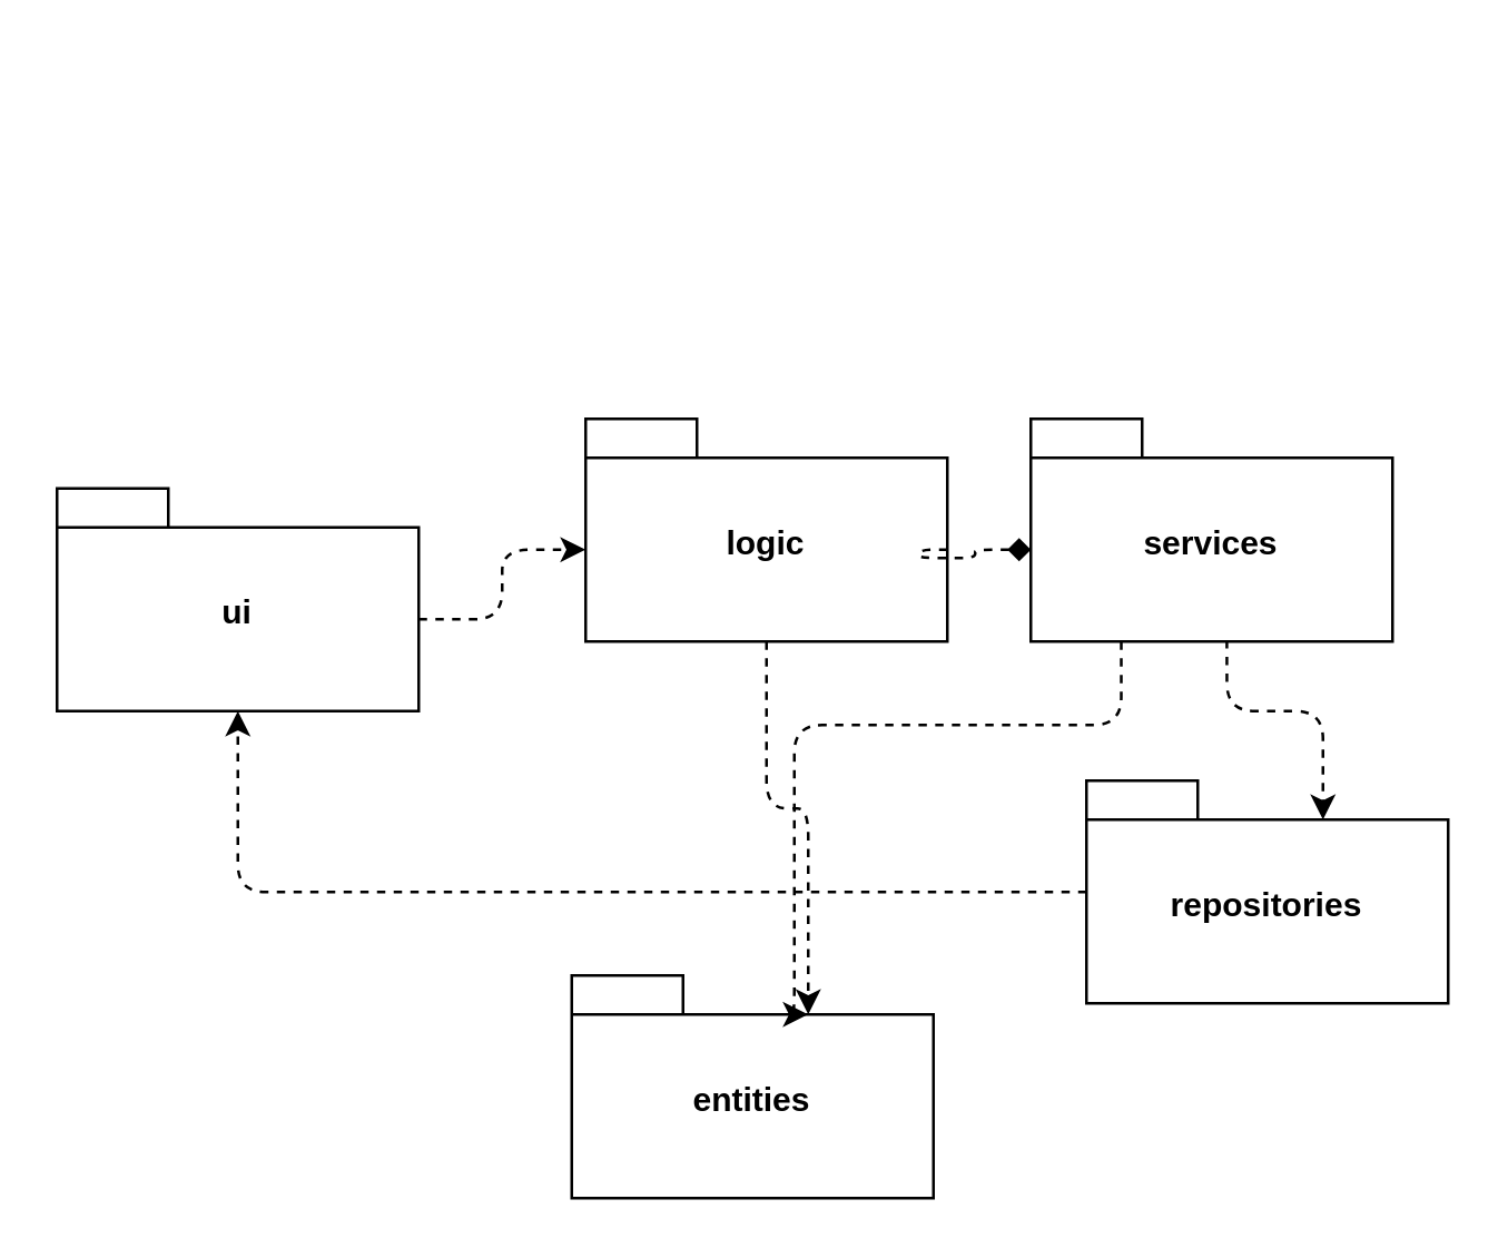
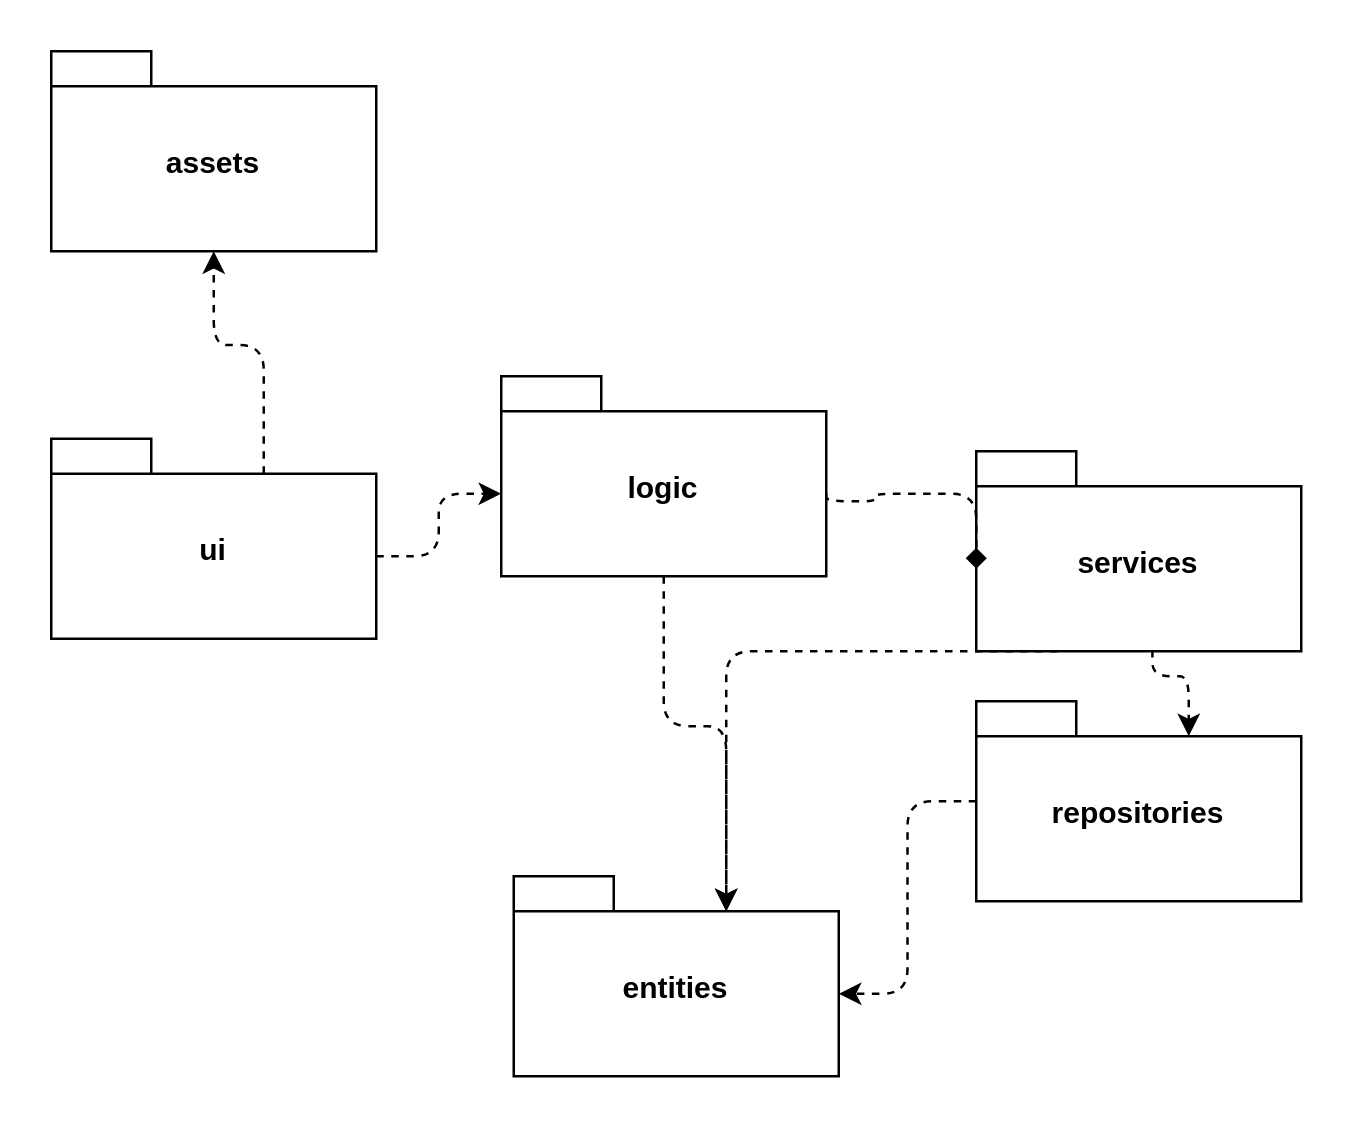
  <mxCell id="0" />
  <mxCell id="1" parent="0" />
  <mxCell id="2" value="ui" style="shape=folder;fontStyle=1;spacingTop=10;tabWidth=40;tabHeight=14;tabPosition=left;html=1;whiteSpace=wrap;" vertex="1" parent="1"><mxGeometry x="20" y="175" width="130" height="80" as="geometry" /></mxCell>
- <mxCell id="3" value="logic" style="shape=folder;fontStyle=1;spacingTop=10;tabWidth=40;tabHeight=14;tabPosition=left;html=1;whiteSpace=wrap;" vertex="1" parent="1"><mxGeometry x="210" y="150" width="130" height="80" as="geometry" /></mxCell>
- <mxCell id="4" value="services" style="shape=folder;fontStyle=1;spacingTop=10;tabWidth=40;tabHeight=14;tabPosition=left;html=1;whiteSpace=wrap;" vertex="1" parent="1"><mxGeometry x="370" y="150" width="130" height="80" as="geometry" /></mxCell>
+ <mxCell id="3" value="logic" style="shape=folder;fontStyle=1;spacingTop=10;tabWidth=40;tabHeight=14;tabPosition=left;html=1;whiteSpace=wrap;" vertex="1" parent="1"><mxGeometry x="200" y="150" width="130" height="80" as="geometry" /></mxCell>
+ <mxCell id="4" value="services" style="shape=folder;fontStyle=1;spacingTop=10;tabWidth=40;tabHeight=14;tabPosition=left;html=1;whiteSpace=wrap;" vertex="1" parent="1"><mxGeometry x="390" y="180" width="130" height="80" as="geometry" /></mxCell>
  <mxCell id="5" value="repositories" style="shape=folder;fontStyle=1;spacingTop=10;tabWidth=40;tabHeight=14;tabPosition=left;html=1;whiteSpace=wrap;" vertex="1" parent="1"><mxGeometry x="390" y="280" width="130" height="80" as="geometry" /></mxCell>
  <mxCell id="6" value="entities" style="shape=folder;fontStyle=1;spacingTop=10;tabWidth=40;tabHeight=14;tabPosition=left;html=1;whiteSpace=wrap;" vertex="1" parent="1"><mxGeometry x="205" y="350" width="130" height="80" as="geometry" /></mxCell>
+ <mxCell id="7" value="assets" style="shape=folder;fontStyle=1;spacingTop=10;tabWidth=40;tabHeight=14;tabPosition=left;html=1;whiteSpace=wrap;" vertex="1" parent="1"><mxGeometry x="20" y="20" width="130" height="80" as="geometry" /></mxCell>
+ <mxCell id="8" value="" style="endArrow=classic;html=1;dashed=1;edgeStyle=orthogonalEdgeStyle;exitX=0;exitY=0;exitDx=85;exitDy=14;exitPerimeter=0;entryX=0.5;entryY=1;entryDx=0;entryDy=0;entryPerimeter=0;" edge="1" parent="1" source="2" target="7"><mxGeometry width="50" height="50" relative="1" as="geometry"><mxPoint x="50" y="250" as="sourcePoint" /><mxPoint x="100" y="200" as="targetPoint" /></mxGeometry></mxCell>
  <mxCell id="9" value="" style="endArrow=classic;html=1;dashed=1;edgeStyle=orthogonalEdgeStyle;exitX=0;exitY=0;exitDx=130;exitDy=47;exitPerimeter=0;entryX=0;entryY=0;entryDx=0;entryDy=47;entryPerimeter=0;" edge="1" parent="1" source="2" target="3"><mxGeometry width="50" height="50" relative="1" as="geometry"><mxPoint x="115" y="174" as="sourcePoint" /><mxPoint x="95" y="110" as="targetPoint" /></mxGeometry></mxCell>
  <mxCell id="10" value="" style="endArrow=diamond;html=1;dashed=1;edgeStyle=orthogonalEdgeStyle;exitX=0;exitY=0;exitDx=130;exitDy=47;exitPerimeter=0;entryX=0;entryY=0;entryDx=0;entryDy=47;entryPerimeter=0;" edge="1" parent="1" source="3" target="4"><mxGeometry width="50" height="50" relative="1" as="geometry"><mxPoint x="160" y="207" as="sourcePoint" /><mxPoint x="210" y="207" as="targetPoint" /><Array as="points"><mxPoint x="330" y="200" /><mxPoint x="350" y="200" /><mxPoint x="350" y="197" /></Array></mxGeometry></mxCell>
  <mxCell id="11" value="" style="endArrow=classic;html=1;dashed=1;edgeStyle=orthogonalEdgeStyle;exitX=0.542;exitY=0.994;exitDx=0;exitDy=0;exitPerimeter=0;entryX=0;entryY=0;entryDx=85;entryDy=14;entryPerimeter=0;" edge="1" parent="1" source="4" target="5"><mxGeometry width="50" height="50" relative="1" as="geometry"><mxPoint x="160" y="207" as="sourcePoint" /><mxPoint x="210" y="207" as="targetPoint" /></mxGeometry></mxCell>
  <mxCell id="12" style="edgeStyle=orthogonalEdgeStyle;html=1;exitX=0.5;exitY=1;exitDx=0;exitDy=0;exitPerimeter=0;entryX=0;entryY=0;entryDx=85;entryDy=14;entryPerimeter=0;dashed=1;" edge="1" parent="1" source="3" target="6"><mxGeometry relative="1" as="geometry" /></mxCell>
- <mxCell id="13" style="edgeStyle=orthogonalEdgeStyle;html=1;dashed=1;" edge="1" parent="1" source="5" target="2"><mxGeometry relative="1" as="geometry" /></mxCell>
+ <mxCell id="13" style="edgeStyle=orthogonalEdgeStyle;html=1;entryX=0;entryY=0;entryDx=130;entryDy=47;entryPerimeter=0;dashed=1;" edge="1" parent="1" source="5" target="6"><mxGeometry relative="1" as="geometry" /></mxCell>
  <mxCell id="14" style="edgeStyle=orthogonalEdgeStyle;html=1;entryX=0;entryY=0;entryDx=85;entryDy=14;entryPerimeter=0;dashed=1;exitX=0.25;exitY=1;exitDx=0;exitDy=0;exitPerimeter=0;" edge="1" parent="1" source="4" target="6"><mxGeometry relative="1" as="geometry"><Array as="points"><mxPoint x="403" y="260" /><mxPoint x="285" y="260" /></Array></mxGeometry></mxCell>
